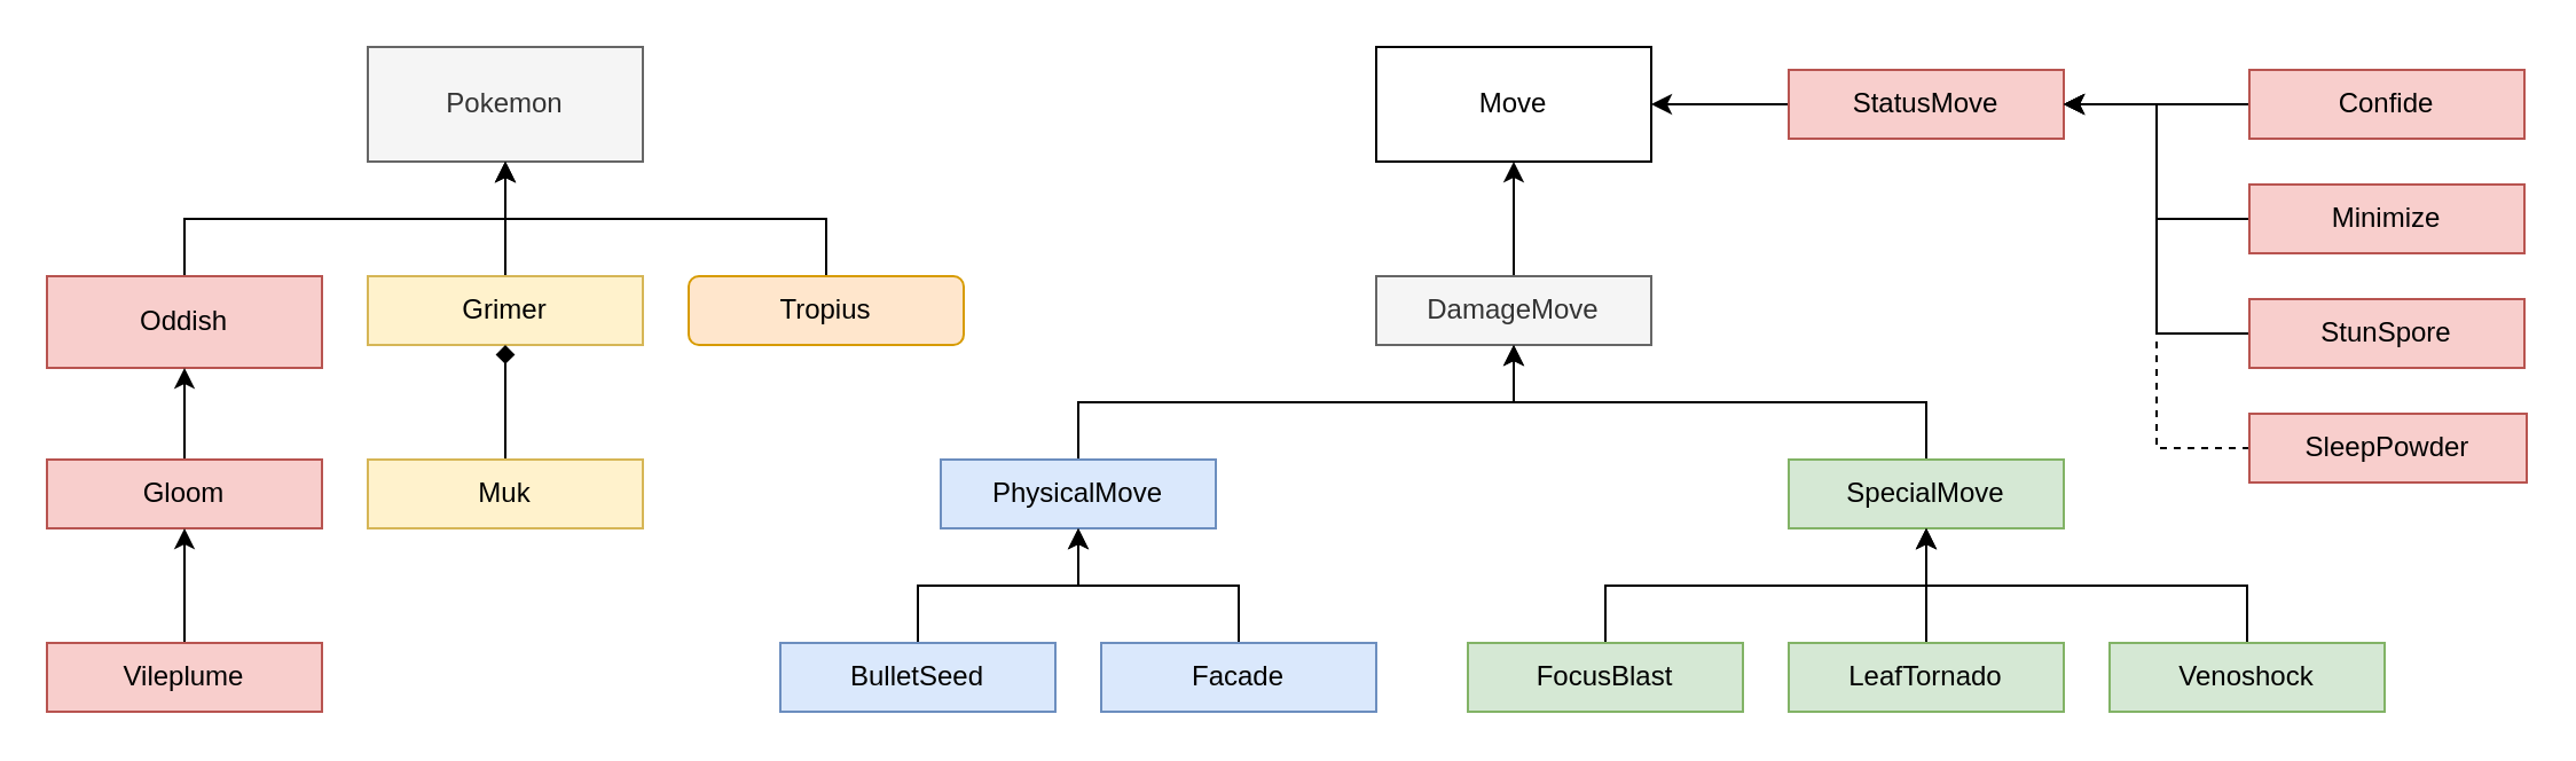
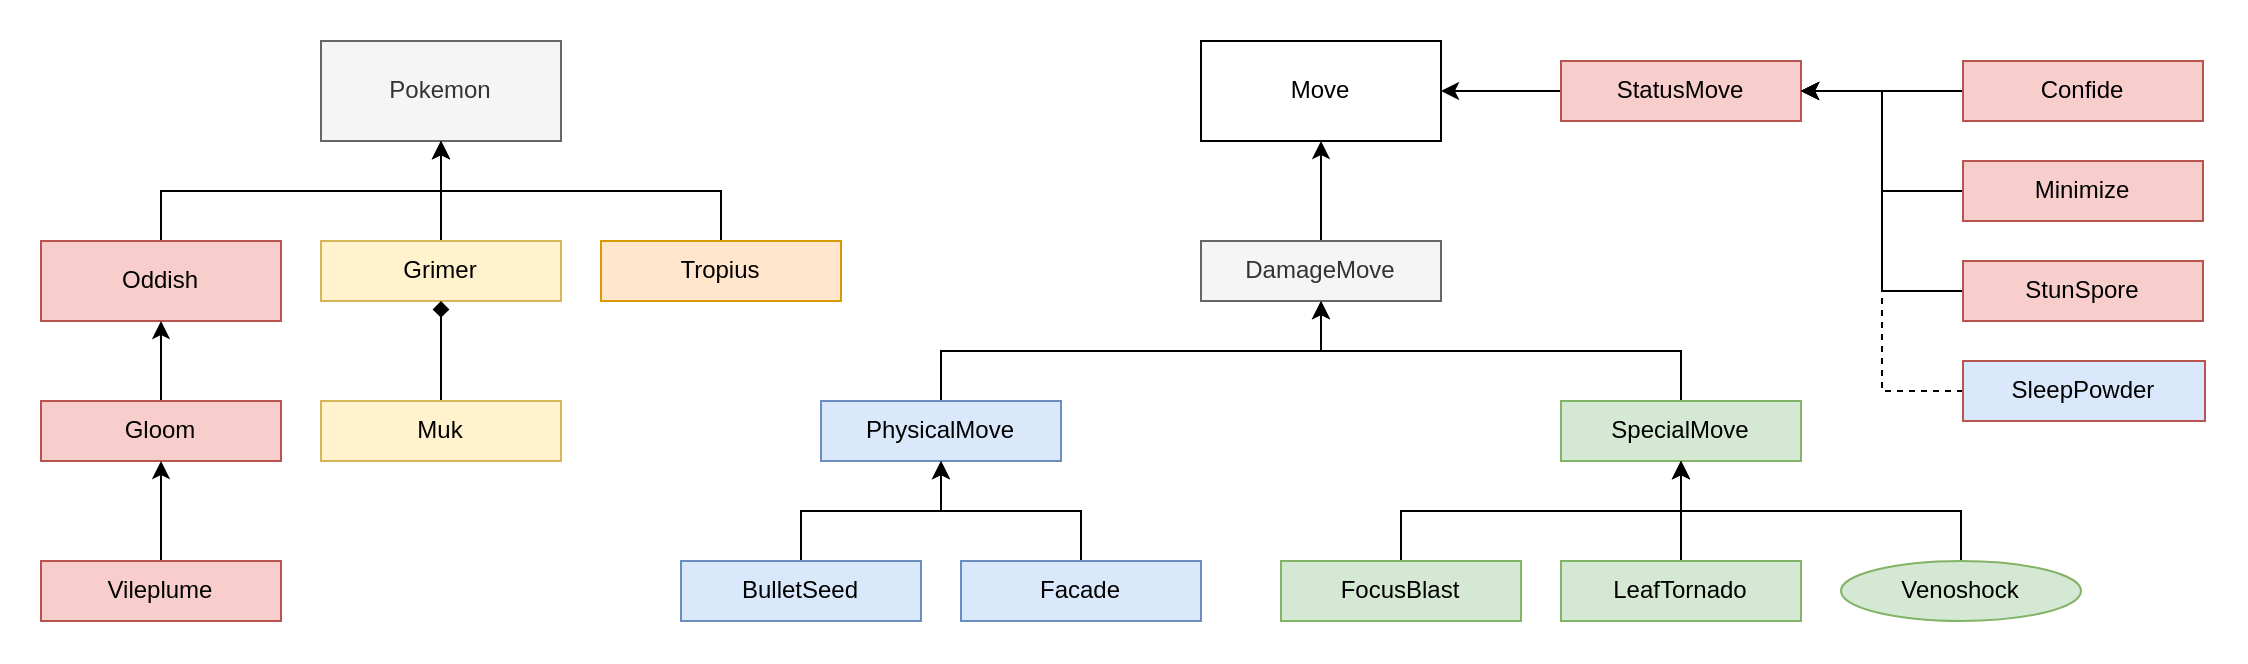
  <mxCell id="0" />
  <mxCell id="1" parent="0" />
  <mxCell id="2" value="Pokemon" style="rounded=0;whiteSpace=wrap;html=1;strokeColor=#666666;fillColor=#f5f5f5;fontColor=#333333;" vertex="1" parent="1"><mxGeometry x="160" y="20" width="120" height="50" as="geometry" /></mxCell>
  <mxCell id="3" style="edgeStyle=orthogonalEdgeStyle;rounded=0;orthogonalLoop=1;jettySize=auto;html=1;exitX=0.5;exitY=0;exitDx=0;exitDy=0;entryX=0.5;entryY=1;entryDx=0;entryDy=0;" edge="1" parent="1" source="4" target="2"><mxGeometry relative="1" as="geometry" /></mxCell>
- <mxCell id="4" value="Tropius" style="whiteSpace=wrap;html=1;strokeColor=#d79b00;fillColor=#ffe6cc;rounded=1;" vertex="1" parent="1"><mxGeometry x="300" y="120" width="120" height="30" as="geometry" /></mxCell>
+ <mxCell id="4" value="Tropius" style="rounded=0;whiteSpace=wrap;html=1;strokeColor=#d79b00;fillColor=#ffe6cc;" vertex="1" parent="1"><mxGeometry x="300" y="120" width="120" height="30" as="geometry" /></mxCell>
  <mxCell id="5" style="edgeStyle=orthogonalEdgeStyle;rounded=0;orthogonalLoop=1;jettySize=auto;html=1;exitX=0.5;exitY=0;exitDx=0;exitDy=0;entryX=0.5;entryY=1;entryDx=0;entryDy=0;" edge="1" parent="1" source="6" target="2"><mxGeometry relative="1" as="geometry" /></mxCell>
  <mxCell id="6" value="Grimer" style="rounded=0;whiteSpace=wrap;html=1;strokeColor=#d6b656;fillColor=#fff2cc;" vertex="1" parent="1"><mxGeometry x="160" y="120" width="120" height="30" as="geometry" /></mxCell>
  <mxCell id="7" style="edgeStyle=orthogonalEdgeStyle;rounded=0;orthogonalLoop=1;jettySize=auto;html=1;exitX=0.5;exitY=0;exitDx=0;exitDy=0;entryX=0.5;entryY=1;entryDx=0;entryDy=0;" edge="1" parent="1" source="8" target="2"><mxGeometry relative="1" as="geometry" /></mxCell>
  <mxCell id="8" value="Oddish" style="rounded=0;whiteSpace=wrap;html=1;strokeColor=#b85450;fillColor=#f8cecc;" vertex="1" parent="1"><mxGeometry x="20" y="120" width="120" height="40" as="geometry" /></mxCell>
  <mxCell id="9" style="edgeStyle=orthogonalEdgeStyle;rounded=0;orthogonalLoop=1;jettySize=auto;html=1;exitX=0.5;exitY=0;exitDx=0;exitDy=0;entryX=0.5;entryY=1;entryDx=0;entryDy=0;endArrow=diamond;" edge="1" parent="1" source="10" target="6"><mxGeometry relative="1" as="geometry" /></mxCell>
  <mxCell id="10" value="Muk" style="rounded=0;whiteSpace=wrap;html=1;strokeColor=#d6b656;fillColor=#fff2cc;" vertex="1" parent="1"><mxGeometry x="160" y="200" width="120" height="30" as="geometry" /></mxCell>
  <mxCell id="11" style="edgeStyle=orthogonalEdgeStyle;rounded=0;orthogonalLoop=1;jettySize=auto;html=1;exitX=0.5;exitY=0;exitDx=0;exitDy=0;entryX=0.5;entryY=1;entryDx=0;entryDy=0;" edge="1" parent="1" source="12" target="8"><mxGeometry relative="1" as="geometry" /></mxCell>
  <mxCell id="12" value="Gloom" style="rounded=0;whiteSpace=wrap;html=1;strokeColor=#b85450;fillColor=#f8cecc;" vertex="1" parent="1"><mxGeometry x="20" y="200" width="120" height="30" as="geometry" /></mxCell>
  <mxCell id="13" style="edgeStyle=orthogonalEdgeStyle;rounded=0;orthogonalLoop=1;jettySize=auto;html=1;exitX=0.5;exitY=0;exitDx=0;exitDy=0;entryX=0.5;entryY=1;entryDx=0;entryDy=0;" edge="1" parent="1" source="14" target="12"><mxGeometry relative="1" as="geometry" /></mxCell>
  <mxCell id="14" value="Vileplume" style="rounded=0;whiteSpace=wrap;html=1;strokeColor=#b85450;fillColor=#f8cecc;" vertex="1" parent="1"><mxGeometry x="20" y="280" width="120" height="30" as="geometry" /></mxCell>
  <mxCell id="15" value="Move" style="rounded=0;whiteSpace=wrap;html=1;" vertex="1" parent="1"><mxGeometry x="600" y="20" width="120" height="50" as="geometry" /></mxCell>
  <mxCell id="16" style="edgeStyle=orthogonalEdgeStyle;rounded=0;orthogonalLoop=1;jettySize=auto;html=1;exitX=0.5;exitY=0;exitDx=0;exitDy=0;entryX=0.5;entryY=1;entryDx=0;entryDy=0;" edge="1" parent="1" source="17" target="15"><mxGeometry relative="1" as="geometry" /></mxCell>
  <mxCell id="17" value="DamageMove" style="rounded=0;whiteSpace=wrap;html=1;strokeColor=#666666;fillColor=#f5f5f5;fontColor=#333333;" vertex="1" parent="1"><mxGeometry x="600" y="120" width="120" height="30" as="geometry" /></mxCell>
  <mxCell id="18" style="edgeStyle=orthogonalEdgeStyle;rounded=0;orthogonalLoop=1;jettySize=auto;html=1;exitX=0;exitY=0.5;exitDx=0;exitDy=0;entryX=1;entryY=0.5;entryDx=0;entryDy=0;" edge="1" parent="1" source="19" target="15"><mxGeometry relative="1" as="geometry" /></mxCell>
  <mxCell id="19" value="StatusMove" style="rounded=0;whiteSpace=wrap;html=1;strokeColor=#b85450;fillColor=#f8cecc;" vertex="1" parent="1"><mxGeometry x="780" y="30" width="120" height="30" as="geometry" /></mxCell>
  <mxCell id="20" style="edgeStyle=orthogonalEdgeStyle;rounded=0;orthogonalLoop=1;jettySize=auto;html=1;exitX=0.5;exitY=0;exitDx=0;exitDy=0;" edge="1" parent="1" source="21" target="17"><mxGeometry relative="1" as="geometry" /></mxCell>
  <mxCell id="21" value="PhysicalMove" style="rounded=0;whiteSpace=wrap;html=1;strokeColor=#6c8ebf;fillColor=#dae8fc;" vertex="1" parent="1"><mxGeometry x="410" y="200" width="120" height="30" as="geometry" /></mxCell>
  <mxCell id="22" style="edgeStyle=orthogonalEdgeStyle;rounded=0;orthogonalLoop=1;jettySize=auto;html=1;exitX=0.5;exitY=0;exitDx=0;exitDy=0;" edge="1" parent="1" source="23" target="17"><mxGeometry relative="1" as="geometry" /></mxCell>
  <mxCell id="23" value="SpecialMove" style="rounded=0;whiteSpace=wrap;html=1;strokeColor=#82b366;fillColor=#d5e8d4;" vertex="1" parent="1"><mxGeometry x="780" y="200" width="120" height="30" as="geometry" /></mxCell>
  <mxCell id="24" style="edgeStyle=orthogonalEdgeStyle;rounded=0;orthogonalLoop=1;jettySize=auto;html=1;exitX=0.5;exitY=0;exitDx=0;exitDy=0;entryX=0.5;entryY=1;entryDx=0;entryDy=0;" edge="1" parent="1" source="25" target="21"><mxGeometry relative="1" as="geometry" /></mxCell>
  <mxCell id="25" value="Facade" style="rounded=0;whiteSpace=wrap;html=1;strokeColor=#6c8ebf;fillColor=#dae8fc;" vertex="1" parent="1"><mxGeometry x="480" y="280" width="120" height="30" as="geometry" /></mxCell>
  <mxCell id="26" style="edgeStyle=orthogonalEdgeStyle;rounded=0;orthogonalLoop=1;jettySize=auto;html=1;exitX=0.5;exitY=0;exitDx=0;exitDy=0;entryX=0.5;entryY=1;entryDx=0;entryDy=0;" edge="1" parent="1" source="27" target="21"><mxGeometry relative="1" as="geometry" /></mxCell>
  <mxCell id="27" value="BulletSeed" style="rounded=0;whiteSpace=wrap;html=1;strokeColor=#6c8ebf;fillColor=#dae8fc;" vertex="1" parent="1"><mxGeometry x="340" y="280" width="120" height="30" as="geometry" /></mxCell>
  <mxCell id="28" style="edgeStyle=orthogonalEdgeStyle;rounded=0;orthogonalLoop=1;jettySize=auto;html=1;exitX=0.5;exitY=0;exitDx=0;exitDy=0;entryX=0.5;entryY=1;entryDx=0;entryDy=0;" edge="1" parent="1" source="29" target="23"><mxGeometry relative="1" as="geometry" /></mxCell>
  <mxCell id="29" value="FocusBlast" style="rounded=0;whiteSpace=wrap;html=1;strokeColor=#82b366;fillColor=#d5e8d4;" vertex="1" parent="1"><mxGeometry x="640" y="280" width="120" height="30" as="geometry" /></mxCell>
  <mxCell id="30" style="edgeStyle=orthogonalEdgeStyle;rounded=0;orthogonalLoop=1;jettySize=auto;html=1;exitX=0.5;exitY=0;exitDx=0;exitDy=0;entryX=0.5;entryY=1;entryDx=0;entryDy=0;" edge="1" parent="1" source="31" target="23"><mxGeometry relative="1" as="geometry" /></mxCell>
- <mxCell id="31" value="Venoshock" style="rounded=0;whiteSpace=wrap;html=1;strokeColor=#82b366;fillColor=#d5e8d4;" vertex="1" parent="1"><mxGeometry x="920" y="280" width="120" height="30" as="geometry" /></mxCell>
+ <mxCell id="31" value="Venoshock" style="ellipse;whiteSpace=wrap;html=1;strokeColor=#82b366;fillColor=#d5e8d4;" vertex="1" parent="1"><mxGeometry x="920" y="280" width="120" height="30" as="geometry" /></mxCell>
  <mxCell id="32" style="edgeStyle=orthogonalEdgeStyle;rounded=0;orthogonalLoop=1;jettySize=auto;html=1;exitX=0.5;exitY=0;exitDx=0;exitDy=0;entryX=0.5;entryY=1;entryDx=0;entryDy=0;" edge="1" parent="1" source="33" target="23"><mxGeometry relative="1" as="geometry" /></mxCell>
  <mxCell id="33" value="LeafTornado" style="rounded=0;whiteSpace=wrap;html=1;strokeColor=#82b366;fillColor=#d5e8d4;" vertex="1" parent="1"><mxGeometry x="780" y="280" width="120" height="30" as="geometry" /></mxCell>
  <mxCell id="34" style="edgeStyle=orthogonalEdgeStyle;rounded=0;orthogonalLoop=1;jettySize=auto;html=1;exitX=0;exitY=0.5;exitDx=0;exitDy=0;entryX=1;entryY=0.5;entryDx=0;entryDy=0;" edge="1" parent="1" source="35" target="19"><mxGeometry relative="1" as="geometry" /></mxCell>
  <mxCell id="35" value="Confide" style="rounded=0;whiteSpace=wrap;html=1;strokeColor=#b85450;fillColor=#f8cecc;" vertex="1" parent="1"><mxGeometry x="981" y="30" width="120" height="30" as="geometry" /></mxCell>
  <mxCell id="36" style="edgeStyle=orthogonalEdgeStyle;rounded=0;orthogonalLoop=1;jettySize=auto;html=1;exitX=0;exitY=0.5;exitDx=0;exitDy=0;entryX=1;entryY=0.5;entryDx=0;entryDy=0;" edge="1" parent="1" source="37" target="19"><mxGeometry relative="1" as="geometry" /></mxCell>
  <mxCell id="37" value="Minimize" style="rounded=0;whiteSpace=wrap;html=1;strokeColor=#b85450;fillColor=#f8cecc;" vertex="1" parent="1"><mxGeometry x="981" y="80" width="120" height="30" as="geometry" /></mxCell>
  <mxCell id="38" style="edgeStyle=orthogonalEdgeStyle;rounded=0;orthogonalLoop=1;jettySize=auto;html=1;exitX=0;exitY=0.5;exitDx=0;exitDy=0;entryX=1;entryY=0.5;entryDx=0;entryDy=0;dashed=1;" edge="1" parent="1" source="39" target="19"><mxGeometry relative="1" as="geometry" /></mxCell>
- <mxCell id="39" value="SleepPowder" style="rounded=0;whiteSpace=wrap;html=1;strokeColor=#b85450;fillColor=#f8cecc;" vertex="1" parent="1"><mxGeometry x="981" y="180" width="121" height="30" as="geometry" /></mxCell>
+ <mxCell id="39" value="SleepPowder" style="rounded=0;whiteSpace=wrap;html=1;strokeColor=#b85450;fillColor=#dae8fc;" vertex="1" parent="1"><mxGeometry x="981" y="180" width="121" height="30" as="geometry" /></mxCell>
  <mxCell id="40" style="edgeStyle=orthogonalEdgeStyle;rounded=0;orthogonalLoop=1;jettySize=auto;html=1;exitX=0;exitY=0.5;exitDx=0;exitDy=0;entryX=1;entryY=0.5;entryDx=0;entryDy=0;" edge="1" parent="1" source="41" target="19"><mxGeometry relative="1" as="geometry" /></mxCell>
  <mxCell id="41" value="StunSpore" style="rounded=0;whiteSpace=wrap;html=1;strokeColor=#b85450;fillColor=#f8cecc;" vertex="1" parent="1"><mxGeometry x="981" y="130" width="120" height="30" as="geometry" /></mxCell>
